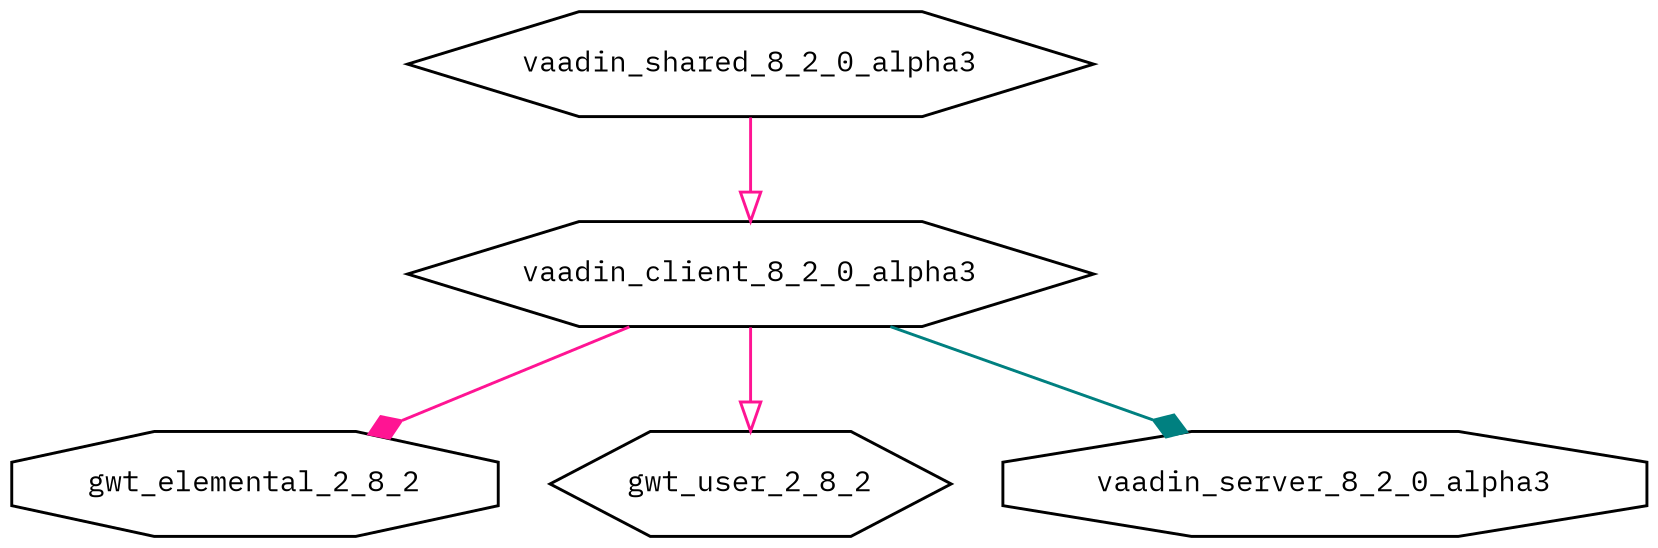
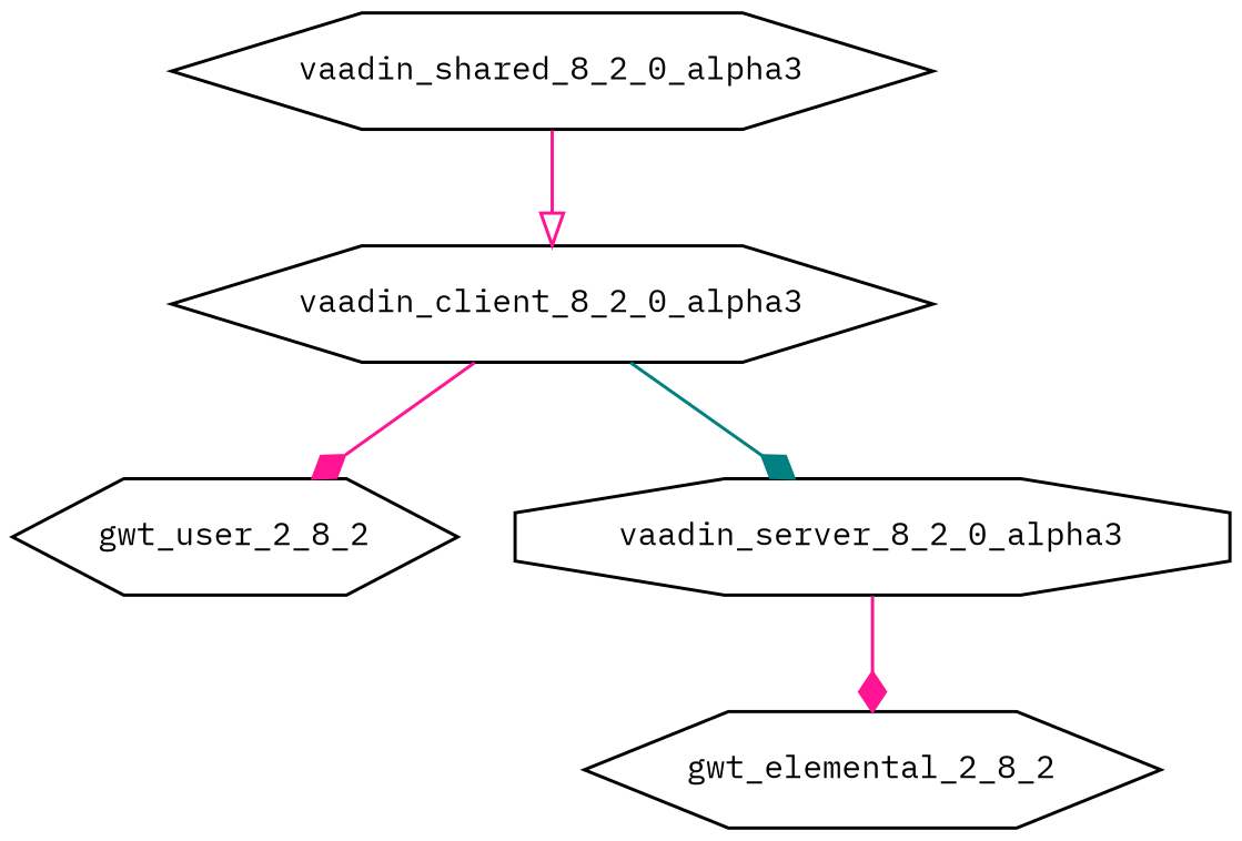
  digraph {
    fontname="IBM Plex Mono"
    node [fontname="IBM Plex Mono" fontsize=10.0 shape=hexagon]
    edge [arrowhead=diamond color=deeppink fontname="IBM Plex Mono"]
    vaadin_client_8_2_0_alpha3
-   gwt_elemental_2_8_2 [shape=octagon]
+   gwt_elemental_2_8_2
    gwt_user_2_8_2
    vaadin_server_8_2_0_alpha3 [shape=octagon]
    vaadin_shared_8_2_0_alpha3
-   vaadin_client_8_2_0_alpha3 -> gwt_elemental_2_8_2
-   vaadin_client_8_2_0_alpha3 -> gwt_user_2_8_2 [arrowhead=onormal]
+   vaadin_server_8_2_0_alpha3 -> gwt_elemental_2_8_2
+   vaadin_client_8_2_0_alpha3 -> gwt_user_2_8_2
    vaadin_client_8_2_0_alpha3 -> vaadin_server_8_2_0_alpha3 [color=teal]
    vaadin_shared_8_2_0_alpha3 -> vaadin_client_8_2_0_alpha3 [arrowhead=onormal]
  }
